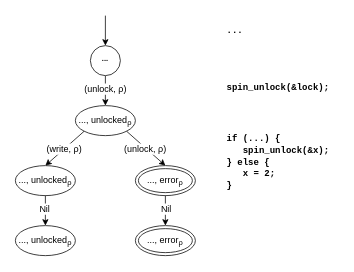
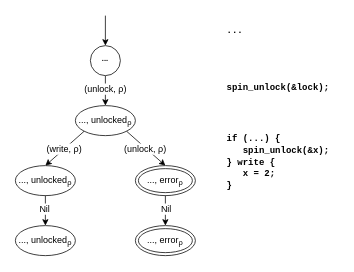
  <mxCell id="0" />
  <mxCell id="1" parent="0" />
  <mxCell id="2" value="" style="group" parent="1" vertex="1" connectable="0"><mxGeometry x="20" y="20" width="240" height="320" as="geometry" /></mxCell>
  <mxCell id="3" value="&lt;font style=&quot;font-size: 12px&quot;&gt;...,&amp;nbsp;unlocked&lt;sub&gt;ρ&lt;/sub&gt;&lt;/font&gt;" style="ellipse;whiteSpace=wrap;html=1;fontSize=10;" parent="2" vertex="1"><mxGeometry x="80" y="120" width="80" height="40" as="geometry" /></mxCell>
  <mxCell id="4" value="&lt;font style=&quot;font-size: 12px&quot;&gt;...,&amp;nbsp;unlocked&lt;sub&gt;ρ&lt;/sub&gt;&lt;/font&gt;" style="ellipse;whiteSpace=wrap;html=1;fontSize=10;" parent="2" vertex="1"><mxGeometry y="200" width="80" height="40" as="geometry" /></mxCell>
  <mxCell id="5" style="rounded=0;orthogonalLoop=1;jettySize=auto;html=1;exitX=0;exitY=1;exitDx=0;exitDy=0;entryX=0.5;entryY=0;entryDx=0;entryDy=0;fontSize=10;" parent="2" source="3" target="4" edge="1"><mxGeometry relative="1" as="geometry" /></mxCell>
  <mxCell id="6" value="&lt;span style=&quot;font-size: 12px&quot;&gt;(write,&amp;nbsp;ρ)&lt;/span&gt;" style="text;html=1;align=center;verticalAlign=middle;resizable=0;points=[];labelBackgroundColor=#ffffff;fontSize=10;" parent="5" vertex="1" connectable="0"><mxGeometry x="0.058" y="-1" relative="1" as="geometry"><mxPoint x="1" as="offset" /></mxGeometry></mxCell>
  <mxCell id="7" value="&lt;font style=&quot;font-size: 12px&quot;&gt;&lt;span style=&quot;white-space: normal&quot;&gt;..., error&lt;/span&gt;&lt;span style=&quot;white-space: normal&quot;&gt;&lt;sub&gt;ρ&lt;/sub&gt;&lt;/span&gt;&lt;/font&gt;" style="ellipse;shape=doubleEllipse;whiteSpace=wrap;html=1;fontSize=10;" parent="2" vertex="1"><mxGeometry x="160" y="200" width="80" height="40" as="geometry" /></mxCell>
  <mxCell id="8" style="rounded=0;orthogonalLoop=1;jettySize=auto;html=1;exitX=1;exitY=1;exitDx=0;exitDy=0;entryX=0.5;entryY=0;entryDx=0;entryDy=0;fontSize=10;" parent="2" source="3" target="7" edge="1"><mxGeometry relative="1" as="geometry" /></mxCell>
  <mxCell id="9" value="&lt;span style=&quot;font-size: 12px&quot;&gt;(unlock,&amp;nbsp;ρ)&lt;/span&gt;" style="text;html=1;align=center;verticalAlign=middle;resizable=0;points=[];labelBackgroundColor=#ffffff;fontSize=10;" parent="8" vertex="1" connectable="0"><mxGeometry x="-0.105" y="1" relative="1" as="geometry"><mxPoint y="3.04" as="offset" /></mxGeometry></mxCell>
  <mxCell id="10" value="&lt;font style=&quot;font-size: 12px&quot;&gt;&lt;span style=&quot;white-space: normal&quot;&gt;..., error&lt;/span&gt;&lt;span style=&quot;white-space: normal&quot;&gt;&lt;sub&gt;ρ&lt;/sub&gt;&lt;/span&gt;&lt;/font&gt;" style="ellipse;shape=doubleEllipse;whiteSpace=wrap;html=1;fontSize=10;" parent="2" vertex="1"><mxGeometry x="160" y="280" width="80" height="40" as="geometry" /></mxCell>
  <mxCell id="11" style="rounded=0;orthogonalLoop=1;jettySize=auto;html=1;exitX=0.5;exitY=1;exitDx=0;exitDy=0;fontSize=10;entryX=0.5;entryY=0;entryDx=0;entryDy=0;" parent="2" source="4" target="19" edge="1"><mxGeometry relative="1" as="geometry"><mxPoint x="40" y="280" as="targetPoint" /></mxGeometry></mxCell>
  <mxCell id="12" value="&lt;font style=&quot;font-size: 12px&quot;&gt;Nil&lt;/font&gt;" style="text;html=1;align=center;verticalAlign=middle;resizable=0;points=[];labelBackgroundColor=#ffffff;fontSize=10;" parent="11" vertex="1" connectable="0"><mxGeometry x="-0.142" y="-2" relative="1" as="geometry"><mxPoint as="offset" /></mxGeometry></mxCell>
  <mxCell id="13" style="rounded=0;orthogonalLoop=1;jettySize=auto;html=1;exitX=0.5;exitY=1;exitDx=0;exitDy=0;fontSize=10;entryX=0.5;entryY=0;entryDx=0;entryDy=0;" parent="2" source="7" target="10" edge="1"><mxGeometry relative="1" as="geometry"><mxPoint x="210" y="270" as="targetPoint" /></mxGeometry></mxCell>
  <mxCell id="14" value="&lt;font style=&quot;font-size: 12px&quot;&gt;Nil&lt;/font&gt;" style="text;html=1;align=center;verticalAlign=middle;resizable=0;points=[];labelBackgroundColor=#ffffff;fontSize=10;" parent="13" vertex="1" connectable="0"><mxGeometry x="-0.121" y="1" relative="1" as="geometry"><mxPoint x="-1" y="-1" as="offset" /></mxGeometry></mxCell>
  <mxCell id="15" value="" style="endArrow=classic;html=1;exitX=0.5;exitY=1;exitDx=0;exitDy=0;entryX=0.5;entryY=0;entryDx=0;entryDy=0;" parent="2" target="18" edge="1"><mxGeometry width="50" height="50" relative="1" as="geometry"><mxPoint x="120" as="sourcePoint" /><mxPoint x="140" y="90" as="targetPoint" /></mxGeometry></mxCell>
  <mxCell id="16" style="edgeStyle=orthogonalEdgeStyle;rounded=0;orthogonalLoop=1;jettySize=auto;html=1;exitX=0.5;exitY=1;exitDx=0;exitDy=0;entryX=0.5;entryY=0;entryDx=0;entryDy=0;fontSize=10;" parent="2" source="18" target="3" edge="1"><mxGeometry relative="1" as="geometry" /></mxCell>
  <mxCell id="17" value="&lt;span style=&quot;font-size: 12px&quot;&gt;(unlock, ρ)&lt;/span&gt;" style="text;html=1;align=center;verticalAlign=middle;resizable=0;points=[];labelBackgroundColor=#ffffff;fontSize=10;" parent="16" vertex="1" connectable="0"><mxGeometry x="-0.15" y="-1" relative="1" as="geometry"><mxPoint as="offset" /></mxGeometry></mxCell>
  <mxCell id="18" value="&lt;sup&gt;...&lt;/sup&gt;" style="ellipse;whiteSpace=wrap;html=1;aspect=fixed;fontStyle=1" parent="2" vertex="1"><mxGeometry x="100" y="40" width="40" height="40" as="geometry" /></mxCell>
  <mxCell id="19" value="&lt;font style=&quot;font-size: 12px&quot;&gt;...,&amp;nbsp;unlocked&lt;sub&gt;ρ&lt;/sub&gt;&lt;/font&gt;" style="ellipse;whiteSpace=wrap;html=1;fontSize=10;" parent="2" vertex="1"><mxGeometry y="280" width="80" height="40" as="geometry" /></mxCell>
  <mxCell id="20" value="" style="group" vertex="1" connectable="0" parent="1"><mxGeometry x="300" y="30" width="150" height="225" as="geometry" /></mxCell>
  <mxCell id="21" value="&lt;font face=&quot;Courier New&quot;&gt;spin_unlock(&amp;amp;lock);&lt;/font&gt;" style="text;html=1;align=left;verticalAlign=middle;resizable=0;points=[];autosize=1;fontStyle=1" parent="20" vertex="1"><mxGeometry y="75" width="150" height="20" as="geometry" /></mxCell>
- <mxCell id="22" value="&lt;font face=&quot;Courier New&quot;&gt;if (...) { &lt;br&gt;&amp;nbsp; &amp;nbsp;spin_unlock(&amp;amp;x);&lt;/font&gt;&lt;font face=&quot;Courier New&quot;&gt;&lt;br&gt;} else { &lt;br&gt;&amp;nbsp; &amp;nbsp;x = 2;&lt;/font&gt;&lt;font face=&quot;Courier New&quot;&gt;&lt;br&gt;}&lt;/font&gt;" style="text;html=1;align=left;verticalAlign=middle;resizable=0;points=[];autosize=1;fontStyle=1" parent="20" vertex="1"><mxGeometry y="145" width="150" height="80" as="geometry" /></mxCell>
+ <mxCell id="22" value="&lt;font face=&quot;Courier New&quot;&gt;if (...) { &lt;br&gt;&amp;nbsp; &amp;nbsp;spin_unlock(&amp;amp;x);&lt;/font&gt;&lt;font face=&quot;Courier New&quot;&gt;&lt;br&gt;} write { &lt;br&gt;&amp;nbsp; &amp;nbsp;x = 2;&lt;/font&gt;&lt;font face=&quot;Courier New&quot;&gt;&lt;br&gt;}&lt;/font&gt;" style="text;html=1;align=left;verticalAlign=middle;resizable=0;points=[];autosize=1;fontStyle=1" parent="20" vertex="1"><mxGeometry y="145" width="150" height="80" as="geometry" /></mxCell>
  <mxCell id="23" value="&lt;font face=&quot;Courier New&quot;&gt;...&lt;/font&gt;" style="text;html=1;align=left;verticalAlign=middle;resizable=0;points=[];autosize=1;fontStyle=1" vertex="1" parent="20"><mxGeometry width="40" height="20" as="geometry" /></mxCell>
